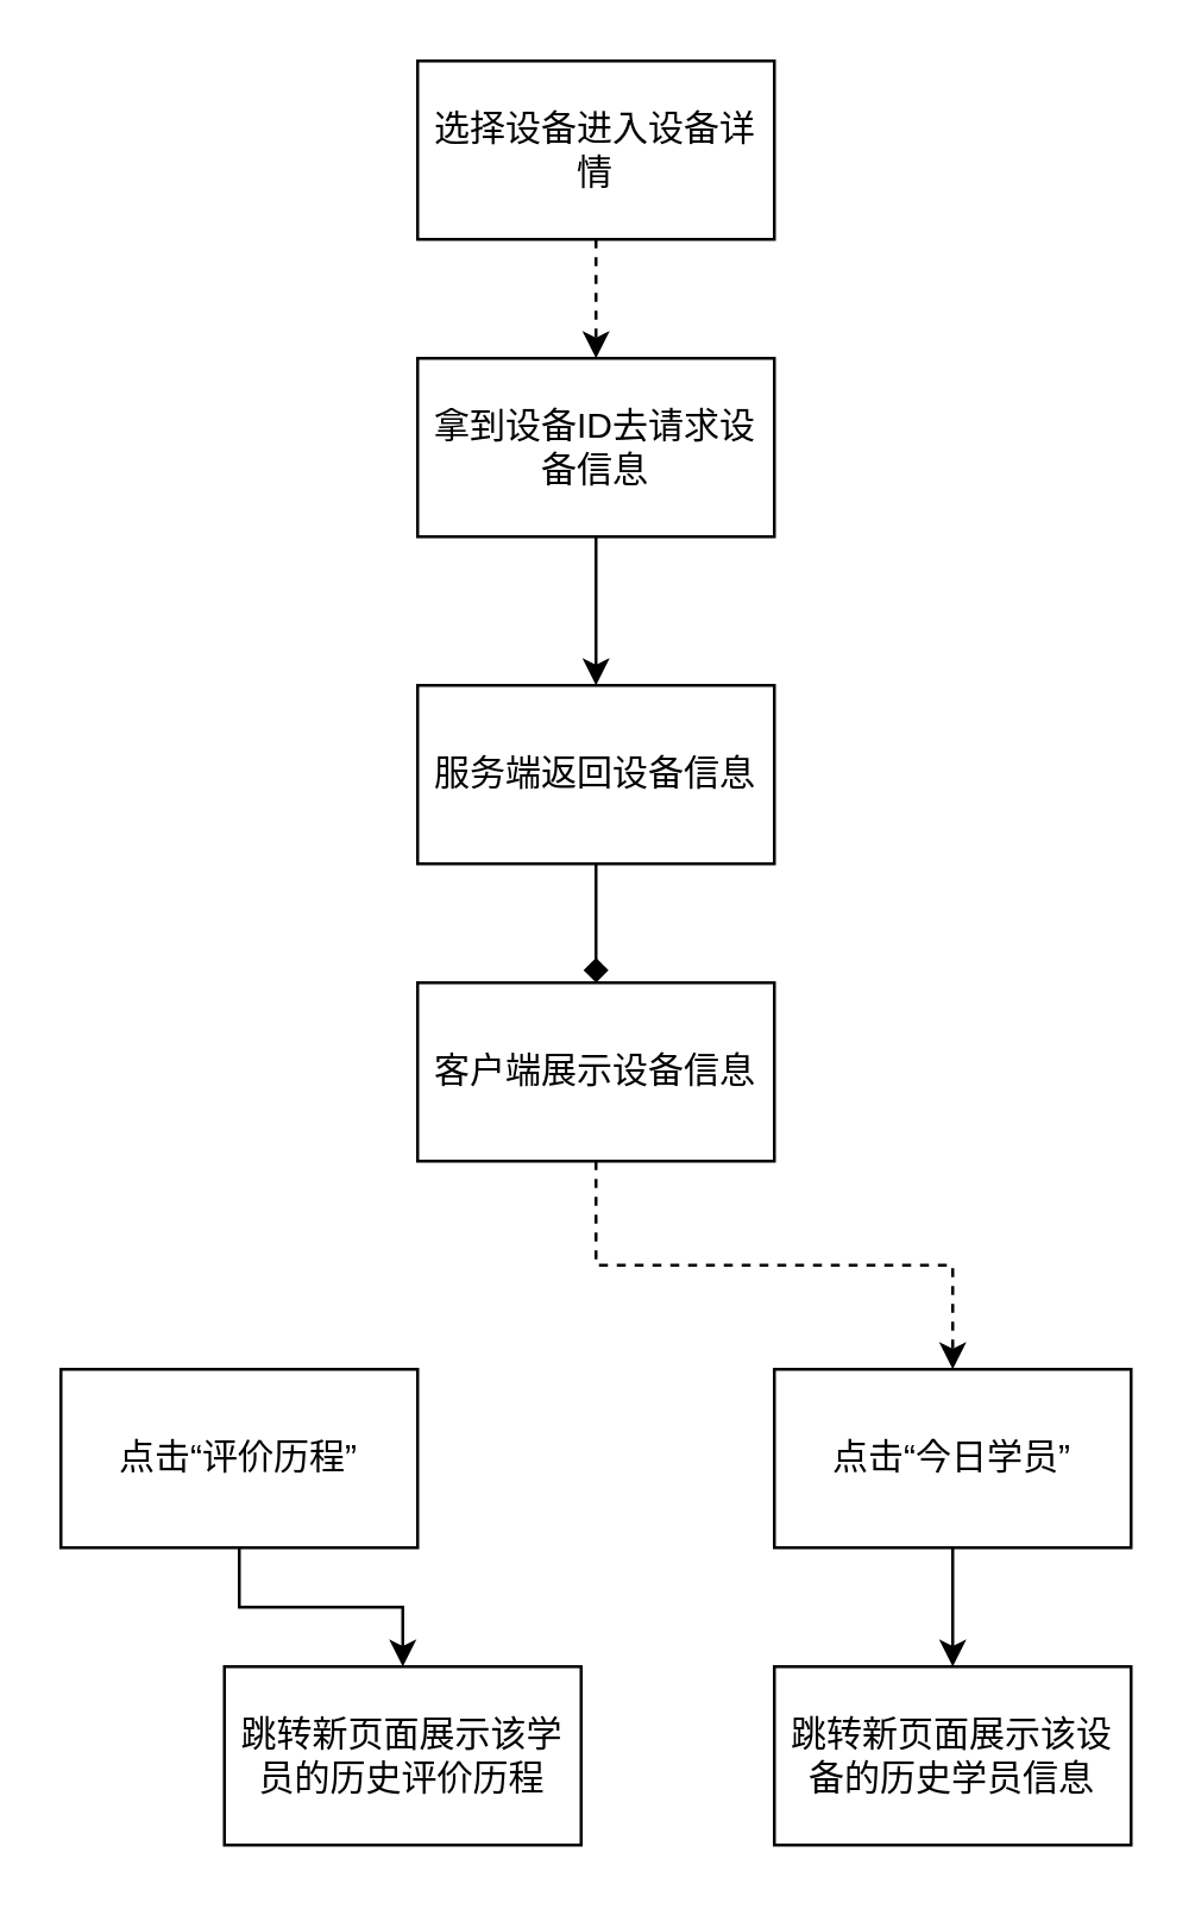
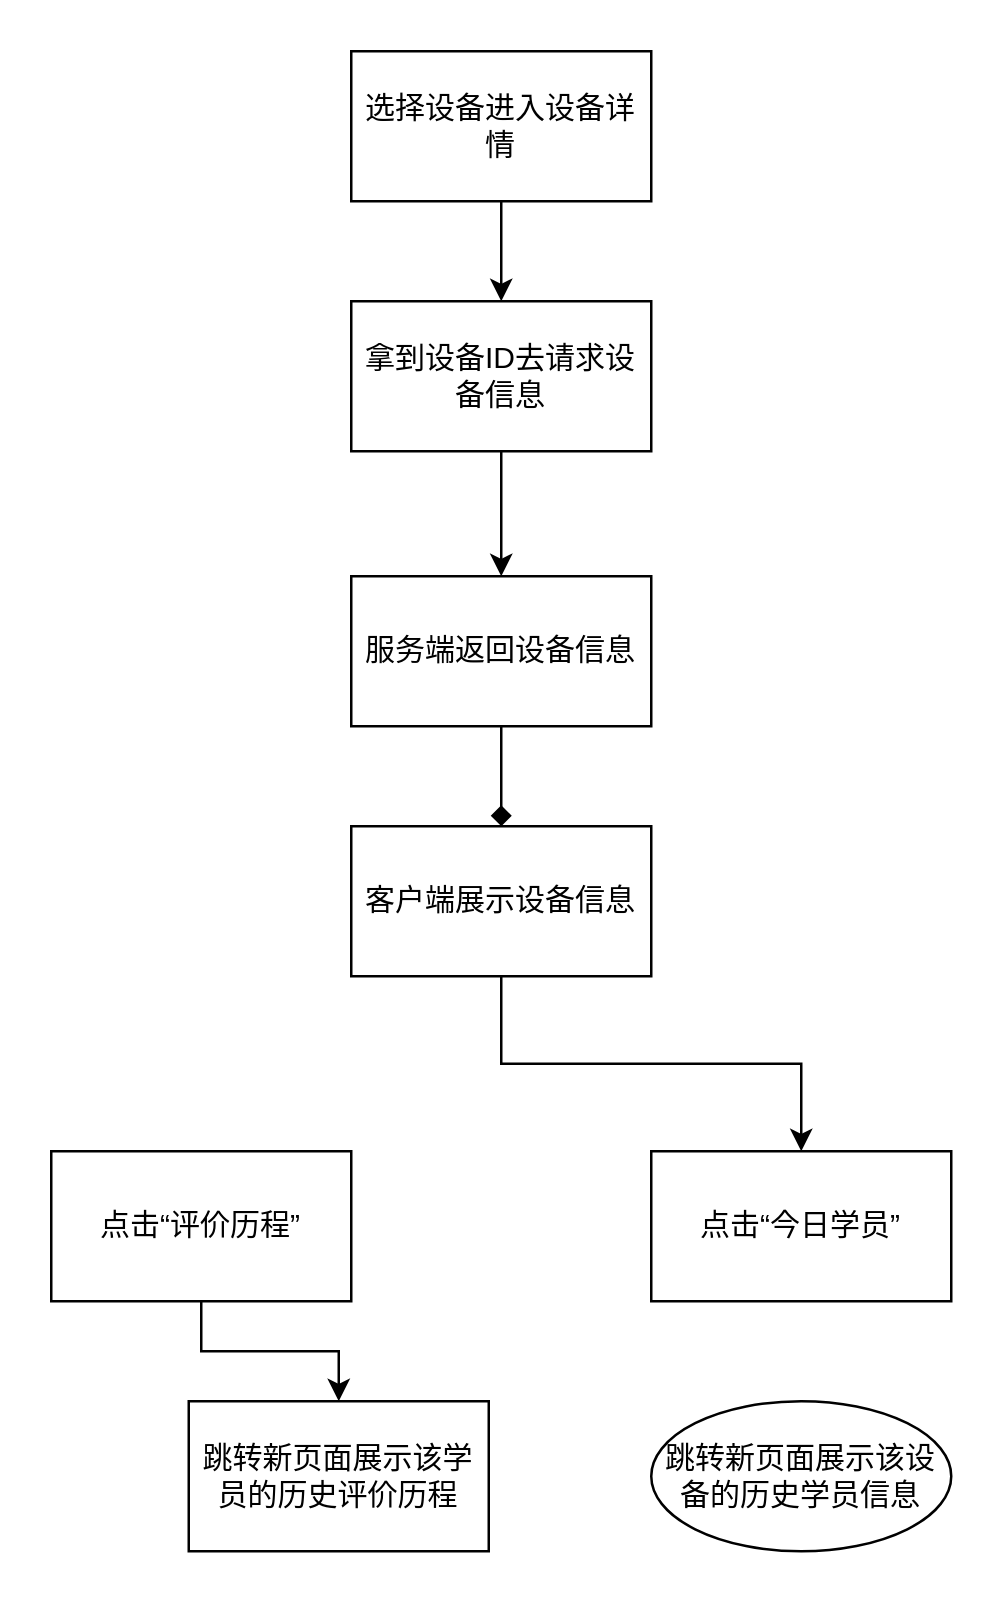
  <mxCell id="0" />
  <mxCell id="1" parent="0" />
- <mxCell id="2" value="" style="edgeStyle=orthogonalEdgeStyle;rounded=0;orthogonalLoop=1;jettySize=auto;html=1;dashed=1;" edge="1" parent="1" source="3" target="5"><mxGeometry relative="1" as="geometry" /></mxCell>
+ <mxCell id="2" value="" style="edgeStyle=orthogonalEdgeStyle;rounded=0;orthogonalLoop=1;jettySize=auto;html=1;" edge="1" parent="1" source="3" target="5"><mxGeometry relative="1" as="geometry" /></mxCell>
  <mxCell id="3" value="选择设备进入设备详情" style="rounded=0;whiteSpace=wrap;html=1;" vertex="1" parent="1"><mxGeometry x="140" y="20" width="120" height="60" as="geometry" /></mxCell>
  <mxCell id="4" value="" style="edgeStyle=orthogonalEdgeStyle;rounded=0;orthogonalLoop=1;jettySize=auto;html=1;" edge="1" parent="1" source="5" target="7"><mxGeometry relative="1" as="geometry" /></mxCell>
  <mxCell id="5" value="拿到设备ID去请求设备信息" style="whiteSpace=wrap;html=1;rounded=0;" vertex="1" parent="1"><mxGeometry x="140" y="120" width="120" height="60" as="geometry" /></mxCell>
  <mxCell id="6" value="" style="edgeStyle=orthogonalEdgeStyle;rounded=0;orthogonalLoop=1;jettySize=auto;html=1;endArrow=diamond;" edge="1" parent="1" source="7" target="9"><mxGeometry relative="1" as="geometry" /></mxCell>
  <mxCell id="7" value="服务端返回设备信息" style="whiteSpace=wrap;html=1;rounded=0;" vertex="1" parent="1"><mxGeometry x="140" y="230" width="120" height="60" as="geometry" /></mxCell>
- <mxCell id="8" value="" style="edgeStyle=orthogonalEdgeStyle;rounded=0;orthogonalLoop=1;jettySize=auto;html=1;dashed=1;" edge="1" parent="1" source="9" target="13"><mxGeometry relative="1" as="geometry" /></mxCell>
+ <mxCell id="8" value="" style="edgeStyle=orthogonalEdgeStyle;rounded=0;orthogonalLoop=1;jettySize=auto;html=1;" edge="1" parent="1" source="9" target="13"><mxGeometry relative="1" as="geometry" /></mxCell>
  <mxCell id="9" value="客户端展示设备信息" style="whiteSpace=wrap;html=1;rounded=0;" vertex="1" parent="1"><mxGeometry x="140" y="330" width="120" height="60" as="geometry" /></mxCell>
  <mxCell id="10" value="" style="edgeStyle=orthogonalEdgeStyle;rounded=0;orthogonalLoop=1;jettySize=auto;html=1;" edge="1" parent="1" source="11" target="14"><mxGeometry relative="1" as="geometry" /></mxCell>
  <mxCell id="11" value="点击“评价历程”" style="whiteSpace=wrap;html=1;rounded=0;" vertex="1" parent="1"><mxGeometry x="20" y="460" width="120" height="60" as="geometry" /></mxCell>
- <mxCell id="12" value="" style="edgeStyle=orthogonalEdgeStyle;rounded=0;orthogonalLoop=1;jettySize=auto;html=1;" edge="1" parent="1" source="13" target="15"><mxGeometry relative="1" as="geometry" /></mxCell>
  <mxCell id="13" value="点击“今日学员”" style="whiteSpace=wrap;html=1;rounded=0;" vertex="1" parent="1"><mxGeometry x="260" y="460" width="120" height="60" as="geometry" /></mxCell>
  <mxCell id="14" value="跳转新页面展示该学员的历史评价历程" style="whiteSpace=wrap;html=1;rounded=0;" vertex="1" parent="1"><mxGeometry x="75" y="560" width="120" height="60" as="geometry" /></mxCell>
- <mxCell id="15" value="跳转新页面展示该设备的历史学员信息" style="whiteSpace=wrap;html=1;rounded=0;" vertex="1" parent="1"><mxGeometry x="260" y="560" width="120" height="60" as="geometry" /></mxCell>
+ <mxCell id="15" value="跳转新页面展示该设备的历史学员信息" style="ellipse;whiteSpace=wrap;html=1;" vertex="1" parent="1"><mxGeometry x="260" y="560" width="120" height="60" as="geometry" /></mxCell>
